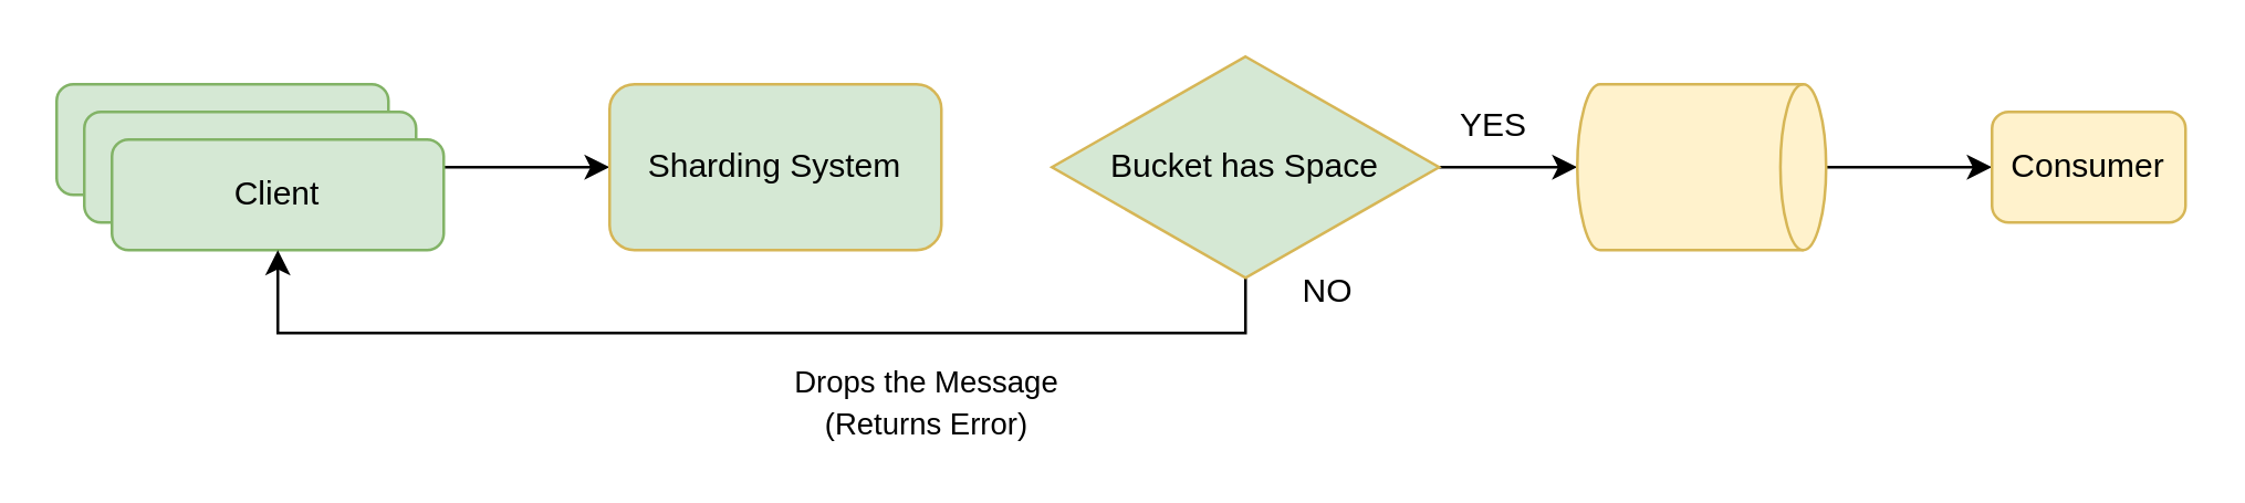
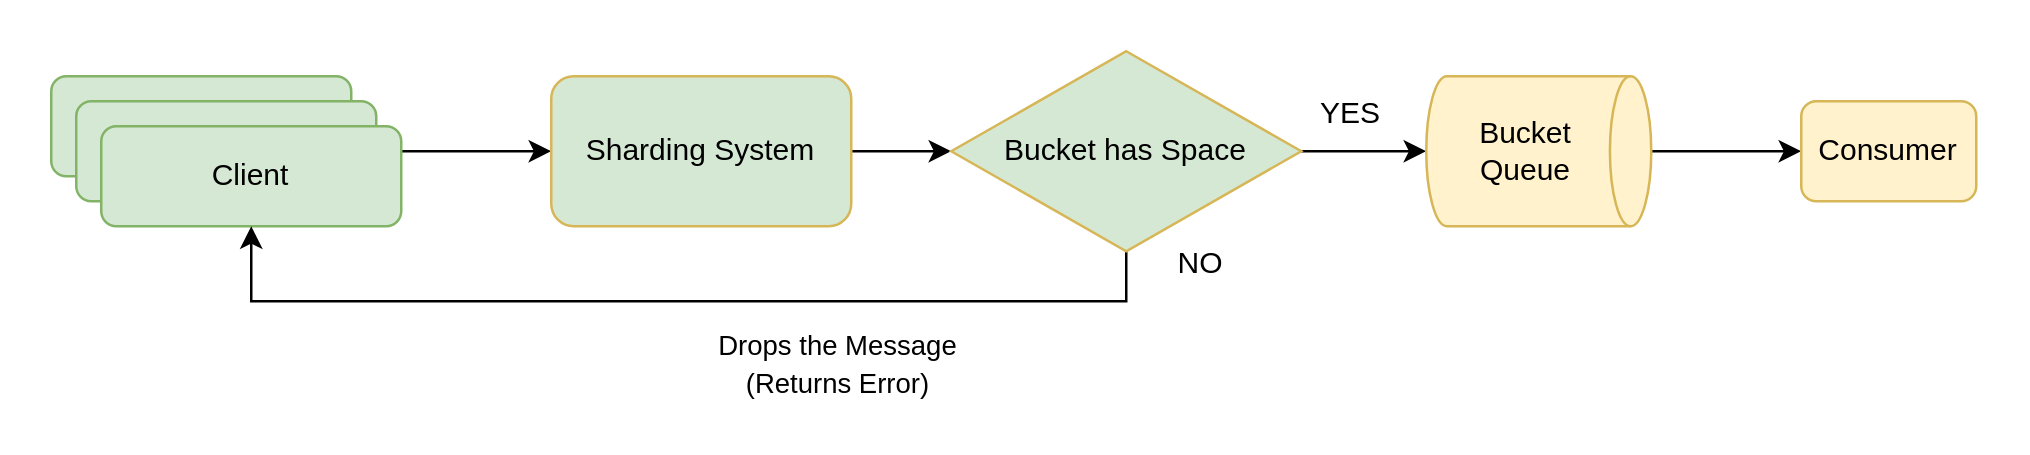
  <mxCell id="0" />
  <mxCell id="1" parent="0" />
  <mxCell id="2" value="Client" style="rounded=1;whiteSpace=wrap;html=1;fillColor=#d5e8d4;strokeColor=#82b366;" vertex="1" parent="1"><mxGeometry x="20" y="30" width="120" height="40" as="geometry" /></mxCell>
  <mxCell id="3" value="Client" style="rounded=1;whiteSpace=wrap;html=1;fillColor=#d5e8d4;strokeColor=#82b366;" vertex="1" parent="1"><mxGeometry x="30" y="40" width="120" height="40" as="geometry" /></mxCell>
  <mxCell id="4" style="edgeStyle=orthogonalEdgeStyle;rounded=0;orthogonalLoop=1;jettySize=auto;html=1;exitX=1;exitY=0.25;exitDx=0;exitDy=0;entryX=0;entryY=0.5;entryDx=0;entryDy=0;" edge="1" parent="1" source="5" target="7"><mxGeometry relative="1" as="geometry" /></mxCell>
  <mxCell id="5" value="Client" style="rounded=1;whiteSpace=wrap;html=1;fillColor=#d5e8d4;strokeColor=#82b366;" vertex="1" parent="1"><mxGeometry x="40" y="50" width="120" height="40" as="geometry" /></mxCell>
+ <mxCell id="6" style="edgeStyle=orthogonalEdgeStyle;rounded=0;orthogonalLoop=1;jettySize=auto;html=1;exitX=1;exitY=0.5;exitDx=0;exitDy=0;entryX=0;entryY=0.5;entryDx=0;entryDy=0;" edge="1" parent="1" source="7" target="10"><mxGeometry relative="1" as="geometry" /></mxCell>
  <mxCell id="7" value="Sharding System" style="rounded=1;whiteSpace=wrap;html=1;fillColor=#d5e8d4;strokeColor=#d6b656;" vertex="1" parent="1"><mxGeometry x="220" y="30" width="120" height="60" as="geometry" /></mxCell>
  <mxCell id="8" style="edgeStyle=orthogonalEdgeStyle;rounded=0;orthogonalLoop=1;jettySize=auto;html=1;exitX=1;exitY=0.5;exitDx=0;exitDy=0;entryX=0;entryY=0.5;entryDx=0;entryDy=0;entryPerimeter=0;" edge="1" parent="1" source="10" target="12"><mxGeometry relative="1" as="geometry" /></mxCell>
  <mxCell id="9" style="edgeStyle=orthogonalEdgeStyle;rounded=0;orthogonalLoop=1;jettySize=auto;html=1;exitX=0.5;exitY=1;exitDx=0;exitDy=0;entryX=0.5;entryY=1;entryDx=0;entryDy=0;" edge="1" parent="1" source="10" target="5"><mxGeometry relative="1" as="geometry" /></mxCell>
  <mxCell id="10" value="Bucket has Space" style="rhombus;whiteSpace=wrap;html=1;fillColor=#d5e8d4;strokeColor=#d6b656;" vertex="1" parent="1"><mxGeometry x="380" y="20" width="140" height="80" as="geometry" /></mxCell>
  <mxCell id="11" style="edgeStyle=orthogonalEdgeStyle;rounded=0;orthogonalLoop=1;jettySize=auto;html=1;exitX=1;exitY=0.5;exitDx=0;exitDy=0;exitPerimeter=0;entryX=0;entryY=0.5;entryDx=0;entryDy=0;" edge="1" parent="1" source="12" target="16"><mxGeometry relative="1" as="geometry" /></mxCell>
  <mxCell id="12" value="" style="strokeWidth=1;html=1;shape=mxgraph.flowchart.direct_data;whiteSpace=wrap;fillColor=#fff2cc;strokeColor=#d6b656;" vertex="1" parent="1"><mxGeometry x="570" y="30" width="90" height="60" as="geometry" /></mxCell>
  <mxCell id="13" value="YES" style="text;html=1;strokeColor=none;fillColor=none;align=center;verticalAlign=middle;whiteSpace=wrap;rounded=0;" vertex="1" parent="1"><mxGeometry x="510" y="30" width="60" height="30" as="geometry" /></mxCell>
  <mxCell id="14" value="NO" style="text;html=1;strokeColor=none;fillColor=none;align=center;verticalAlign=middle;whiteSpace=wrap;rounded=0;" vertex="1" parent="1"><mxGeometry x="450" y="90" width="60" height="30" as="geometry" /></mxCell>
+ <mxCell id="15" value="Bucket Queue" style="text;html=1;strokeColor=none;fillColor=none;align=center;verticalAlign=middle;whiteSpace=wrap;rounded=0;" vertex="1" parent="1"><mxGeometry x="580" y="45" width="60" height="30" as="geometry" /></mxCell>
  <mxCell id="16" value="Consumer" style="rounded=1;whiteSpace=wrap;html=1;fillColor=#fff2cc;strokeColor=#d6b656;" vertex="1" parent="1"><mxGeometry x="720" y="40" width="70" height="40" as="geometry" /></mxCell>
  <mxCell id="17" value="&lt;span style=&quot;font-size: 11px; background-color: rgb(255, 255, 255);&quot;&gt;Drops the Message&lt;/span&gt;&lt;br style=&quot;font-size: 11px;&quot;&gt;&lt;span style=&quot;font-size: 11px; background-color: rgb(255, 255, 255);&quot;&gt;(Returns Error)&lt;/span&gt;" style="text;html=1;strokeColor=none;fillColor=none;align=center;verticalAlign=middle;whiteSpace=wrap;rounded=0;" vertex="1" parent="1"><mxGeometry x="260" y="130" width="150" height="30" as="geometry" /></mxCell>
